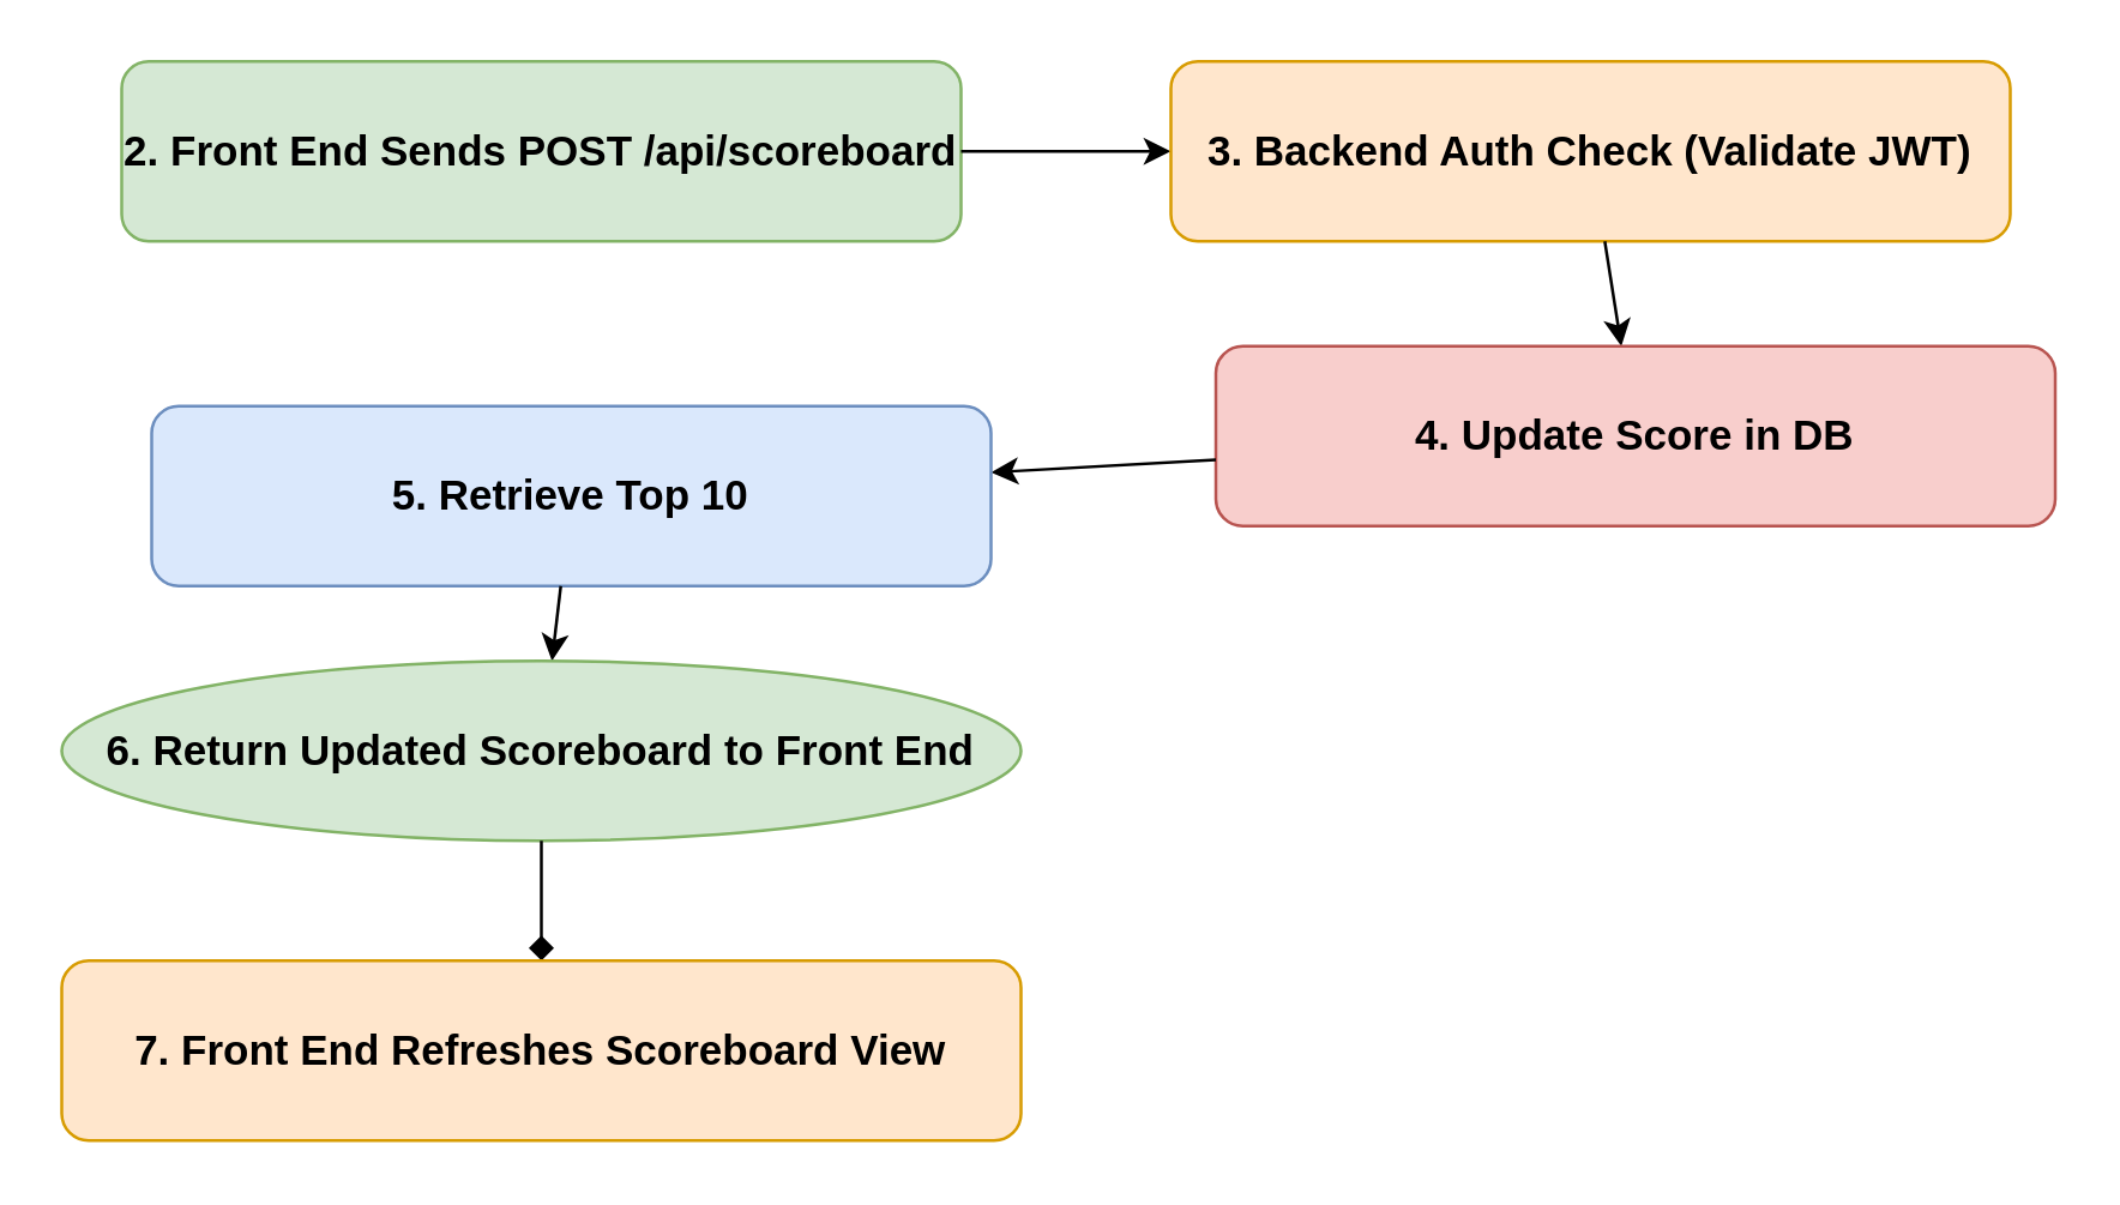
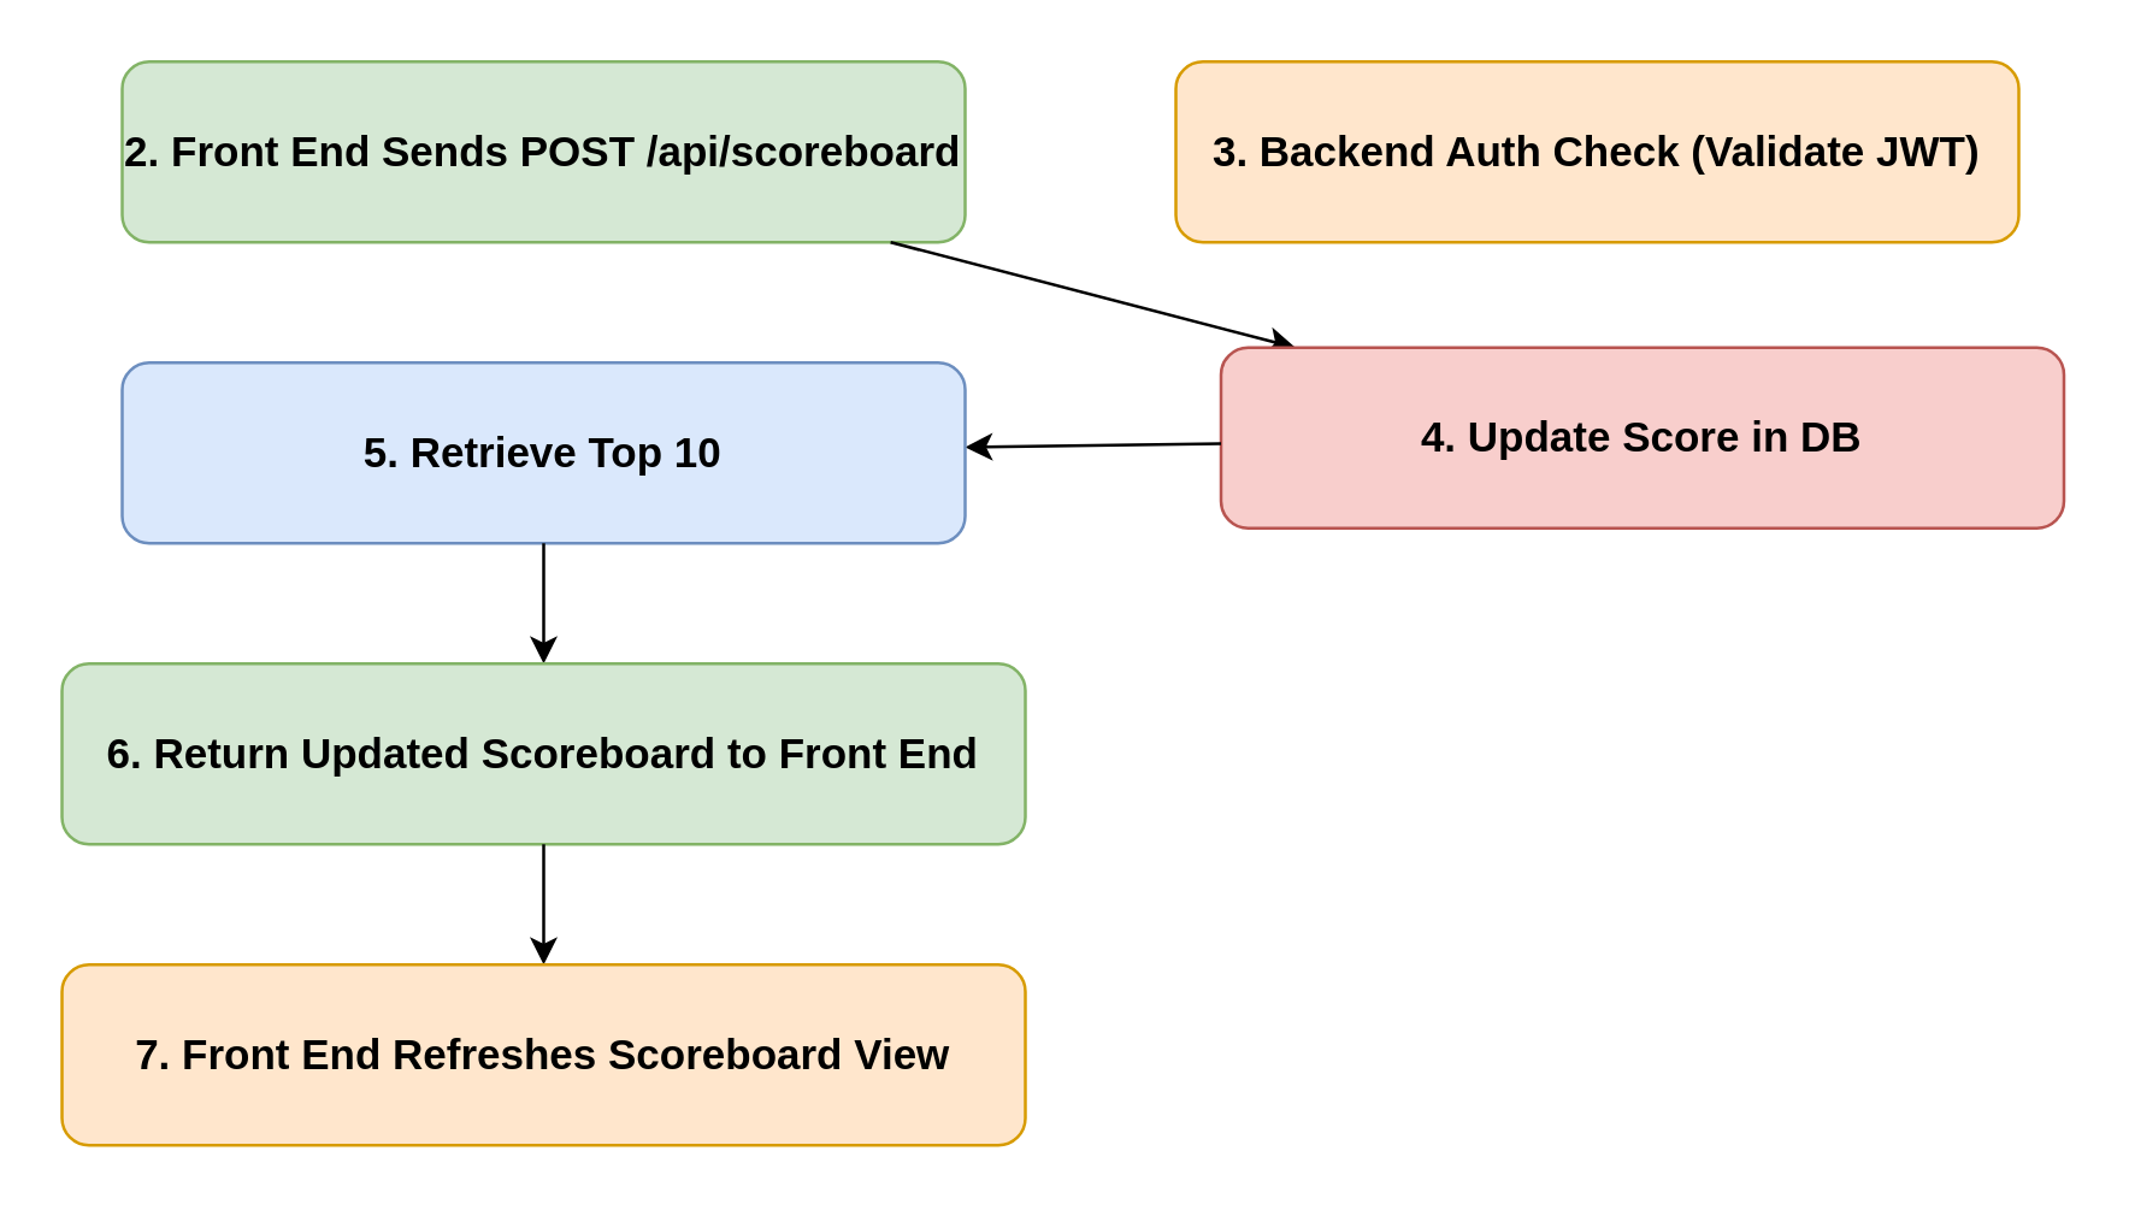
  <mxCell id="0" />
  <mxCell id="1" parent="0" />
  <mxCell id="2" value="2. Front End Sends POST /api/scoreboard" style="rounded=1;whiteSpace=wrap;html=1;align=center;verticalAlign=middle;fillColor=#d5e8d4;strokeColor=#82b366;fontSize=14;fontStyle=1;" parent="1" vertex="1"><mxGeometry x="40" y="20" width="280" height="60" as="geometry" /></mxCell>
- <mxCell id="3" style="endArrow=classic;rounded=1;" parent="1" source="2" target="4" edge="1"><mxGeometry relative="1" as="geometry" /></mxCell>
+ <mxCell id="3" style="endArrow=classic;rounded=1;" parent="1" source="2" target="6" edge="1"><mxGeometry relative="1" as="geometry" /></mxCell>
  <mxCell id="4" value="3. Backend Auth Check (Validate JWT)" style="rounded=1;whiteSpace=wrap;html=1;align=center;verticalAlign=middle;fillColor=#ffe6cc;strokeColor=#d79b00;fontSize=14;fontStyle=1;" parent="1" vertex="1"><mxGeometry x="390" y="20" width="280" height="60" as="geometry" /></mxCell>
- <mxCell id="5" style="endArrow=classic;rounded=1;" parent="1" source="4" target="6" edge="1"><mxGeometry relative="1" as="geometry" /></mxCell>
  <mxCell id="6" value="4. Update Score in DB" style="rounded=1;whiteSpace=wrap;html=1;align=center;verticalAlign=middle;fillColor=#f8cecc;strokeColor=#b85450;fontSize=14;fontStyle=1;" parent="1" vertex="1"><mxGeometry x="405" y="115" width="280" height="60" as="geometry" /></mxCell>
  <mxCell id="7" style="endArrow=classic;rounded=1;" parent="1" source="6" target="8" edge="1"><mxGeometry relative="1" as="geometry" /></mxCell>
- <mxCell id="8" value="5. Retrieve Top 10" style="rounded=1;whiteSpace=wrap;html=1;align=center;verticalAlign=middle;fillColor=#dae8fc;strokeColor=#6c8ebf;fontSize=14;fontStyle=1;" parent="1" vertex="1"><mxGeometry x="50" y="135" width="280" height="60" as="geometry" /></mxCell>
+ <mxCell id="8" value="5. Retrieve Top 10" style="rounded=1;whiteSpace=wrap;html=1;align=center;verticalAlign=middle;fillColor=#dae8fc;strokeColor=#6c8ebf;fontSize=14;fontStyle=1;" parent="1" vertex="1"><mxGeometry x="40" y="120" width="280" height="60" as="geometry" /></mxCell>
  <mxCell id="9" style="endArrow=classic;rounded=1;" parent="1" source="8" target="10" edge="1"><mxGeometry relative="1" as="geometry" /></mxCell>
- <mxCell id="10" value="6. Return Updated Scoreboard to Front End" style="ellipse;whiteSpace=wrap;html=1;align=center;verticalAlign=middle;fillColor=#d5e8d4;strokeColor=#82b366;fontSize=14;fontStyle=1;" parent="1" vertex="1"><mxGeometry x="20" y="220" width="320" height="60" as="geometry" /></mxCell>
- <mxCell id="11" style="endArrow=diamond;rounded=1;" parent="1" source="10" target="12" edge="1"><mxGeometry relative="1" as="geometry" /></mxCell>
+ <mxCell id="10" value="6. Return Updated Scoreboard to Front End" style="rounded=1;whiteSpace=wrap;html=1;align=center;verticalAlign=middle;fillColor=#d5e8d4;strokeColor=#82b366;fontSize=14;fontStyle=1;" parent="1" vertex="1"><mxGeometry x="20" y="220" width="320" height="60" as="geometry" /></mxCell>
+ <mxCell id="11" style="endArrow=classic;rounded=1;" parent="1" source="10" target="12" edge="1"><mxGeometry relative="1" as="geometry" /></mxCell>
  <mxCell id="12" value="7. Front End Refreshes Scoreboard View" style="rounded=1;whiteSpace=wrap;html=1;align=center;verticalAlign=middle;fillColor=#ffe6cc;strokeColor=#d79b00;fontSize=14;fontStyle=1;" parent="1" vertex="1"><mxGeometry x="20" y="320" width="320" height="60" as="geometry" /></mxCell>
